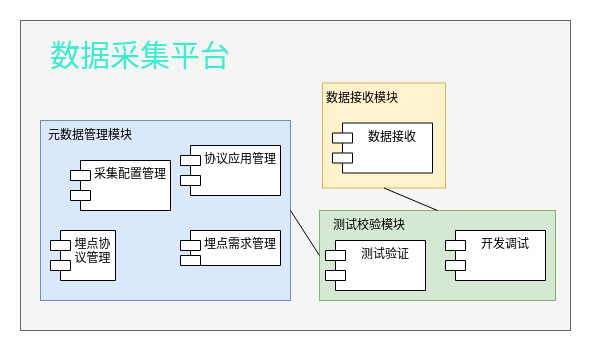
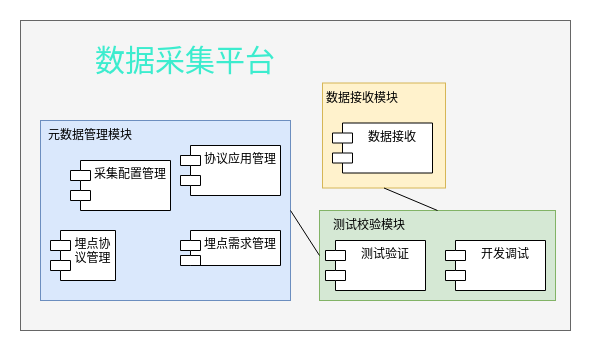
  <mxCell id="0" />
  <mxCell id="1" parent="0" />
  <mxCell id="2" value="" style="rounded=0;whiteSpace=wrap;html=1;fillColor=#f5f5f5;fontColor=#333333;strokeColor=#666666;" vertex="1" parent="1"><mxGeometry x="20" y="20" width="550" height="310" as="geometry" /></mxCell>
  <mxCell id="3" value="" style="rounded=0;whiteSpace=wrap;html=1;fillColor=#dae8fc;strokeColor=#6c8ebf;" vertex="1" parent="1"><mxGeometry x="40" y="120" width="250" height="180" as="geometry" /></mxCell>
- <mxCell id="4" value="数据采集平台" style="text;html=1;align=center;verticalAlign=middle;whiteSpace=wrap;rounded=0;fontSize=30;fontStyle=0;fontColor=#3cecce;" vertex="1" parent="1"><mxGeometry x="40" y="40" width="200" height="30" as="geometry" /></mxCell>
+ <mxCell id="4" value="数据采集平台" style="text;html=1;align=center;verticalAlign=middle;whiteSpace=wrap;rounded=0;fontSize=30;fontStyle=0;fontColor=#3cecce;" vertex="1" parent="1"><mxGeometry x="85" y="45" width="200" height="30" as="geometry" /></mxCell>
  <mxCell id="5" value="采集配置管理" style="shape=module;align=left;spacingLeft=20;align=center;verticalAlign=top;whiteSpace=wrap;html=1;" vertex="1" parent="1"><mxGeometry x="70" y="160" width="100" height="50" as="geometry" /></mxCell>
  <mxCell id="6" value="埋点协议管理" style="shape=module;align=left;spacingLeft=20;align=center;verticalAlign=top;whiteSpace=wrap;html=1;" vertex="1" parent="1"><mxGeometry x="50" y="230" width="65" height="50" as="geometry" /></mxCell>
  <mxCell id="7" value="协议应用管理" style="shape=module;align=left;spacingLeft=20;align=center;verticalAlign=top;whiteSpace=wrap;html=1;" vertex="1" parent="1"><mxGeometry x="180" y="145" width="100" height="50" as="geometry" /></mxCell>
  <mxCell id="8" value="" style="rounded=0;whiteSpace=wrap;html=1;fillColor=#d5e8d4;strokeColor=#82b366;" vertex="1" parent="1"><mxGeometry x="319" y="210" width="236" height="90" as="geometry" /></mxCell>
  <mxCell id="9" value="埋点需求管理" style="shape=module;align=left;spacingLeft=20;align=center;verticalAlign=top;whiteSpace=wrap;html=1;" vertex="1" parent="1"><mxGeometry x="180" y="230" width="100" height="35" as="geometry" /></mxCell>
  <mxCell id="10" value="" style="rounded=0;whiteSpace=wrap;html=1;fillColor=#fff2cc;strokeColor=#d6b656;" vertex="1" parent="1"><mxGeometry x="322" y="82.5" width="123" height="105" as="geometry" /></mxCell>
  <mxCell id="11" value="数据接收" style="shape=module;align=left;spacingLeft=20;align=center;verticalAlign=top;whiteSpace=wrap;html=1;" vertex="1" parent="1"><mxGeometry x="332" y="122.5" width="100" height="50" as="geometry" /></mxCell>
- <mxCell id="12" value="开发调试" style="shape=module;align=left;spacingLeft=20;align=center;verticalAlign=top;whiteSpace=wrap;html=1;" vertex="1" parent="1"><mxGeometry x="445" y="230" width="100" height="50" as="geometry" /></mxCell>
+ <mxCell id="12" value="开发调试" style="shape=module;align=left;spacingLeft=20;align=center;verticalAlign=top;whiteSpace=wrap;html=1;" vertex="1" parent="1"><mxGeometry x="445" y="240" width="100" height="50" as="geometry" /></mxCell>
  <mxCell id="13" value="测试验证" style="shape=module;align=left;spacingLeft=20;align=center;verticalAlign=top;whiteSpace=wrap;html=1;" vertex="1" parent="1"><mxGeometry x="325" y="240" width="100" height="50" as="geometry" /></mxCell>
  <mxCell id="14" value="元数据管理模块" style="text;html=1;align=center;verticalAlign=middle;whiteSpace=wrap;rounded=0;" vertex="1" parent="1"><mxGeometry x="40" y="120" width="100" height="30" as="geometry" /></mxCell>
  <mxCell id="15" value="测试校验模块" style="text;html=1;align=center;verticalAlign=middle;whiteSpace=wrap;rounded=0;" vertex="1" parent="1"><mxGeometry x="319" y="210" width="100" height="30" as="geometry" /></mxCell>
  <mxCell id="16" value="数据接收模块" style="text;html=1;align=center;verticalAlign=middle;whiteSpace=wrap;rounded=0;" vertex="1" parent="1"><mxGeometry x="312" y="82.5" width="100" height="30" as="geometry" /></mxCell>
  <mxCell id="17" value="" style="endArrow=none;html=1;rounded=0;exitX=1;exitY=0.5;exitDx=0;exitDy=0;entryX=0;entryY=0.5;entryDx=0;entryDy=0;" edge="1" parent="1" source="3" target="8"><mxGeometry width="50" height="50" relative="1" as="geometry"><mxPoint x="290" y="90" as="sourcePoint" /><mxPoint x="340" y="40" as="targetPoint" /></mxGeometry></mxCell>
  <mxCell id="18" value="" style="endArrow=none;html=1;rounded=0;exitX=0.5;exitY=1;exitDx=0;exitDy=0;entryX=0.5;entryY=0;entryDx=0;entryDy=0;" edge="1" parent="1" source="10" target="8"><mxGeometry width="50" height="50" relative="1" as="geometry"><mxPoint x="470" y="170" as="sourcePoint" /><mxPoint x="520" y="120" as="targetPoint" /></mxGeometry></mxCell>
